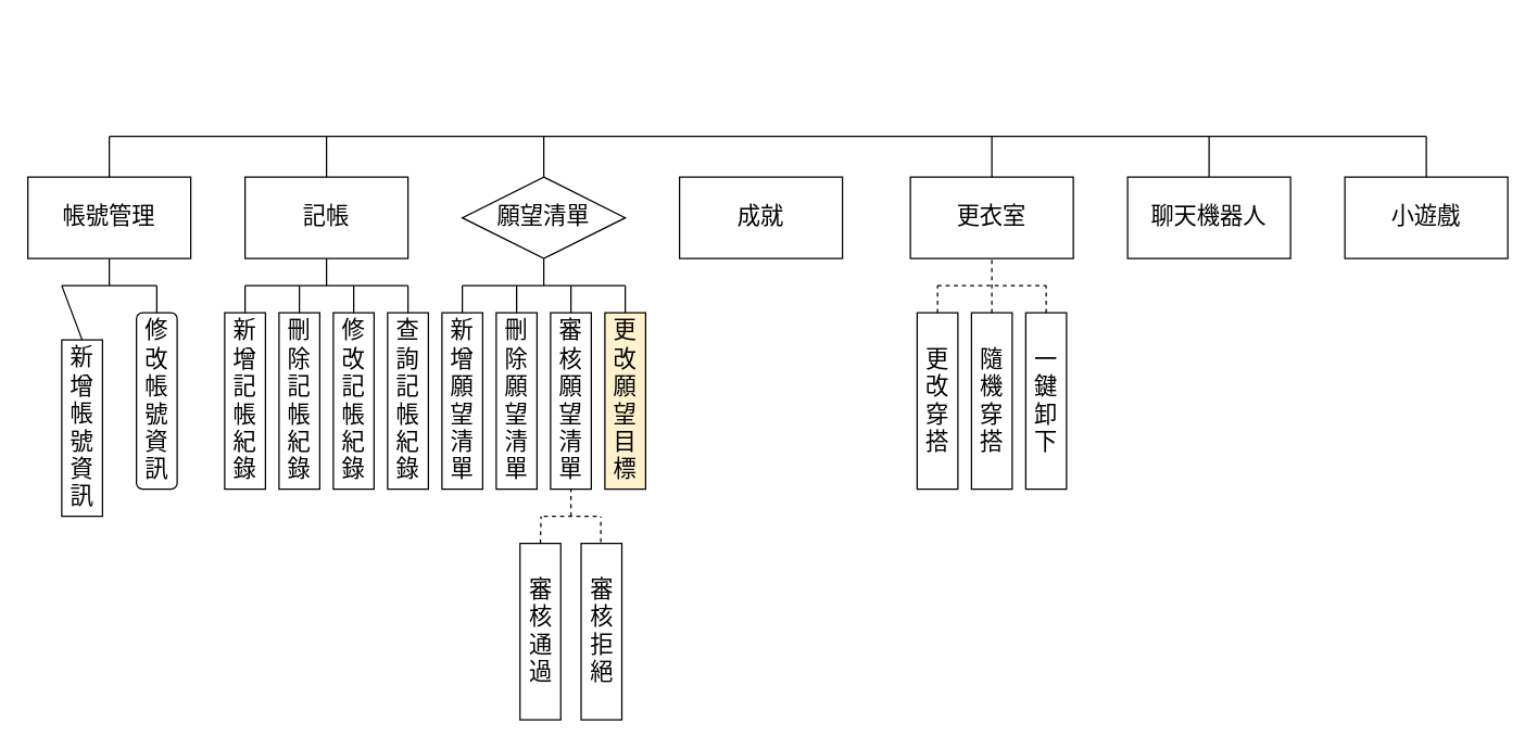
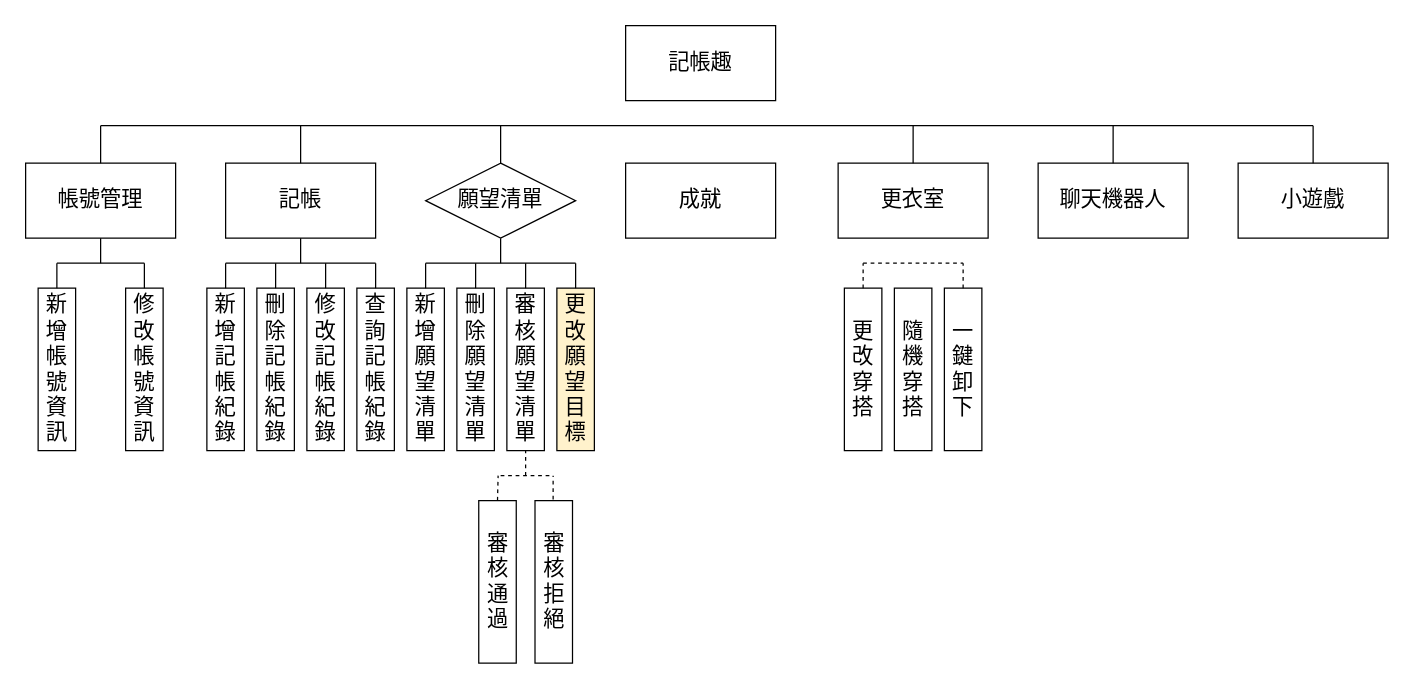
  <mxCell id="0" />
  <mxCell id="1" parent="0" />
+ <mxCell id="2" value="&lt;font style=&quot;font-size: 17px;&quot;&gt;記帳趣&lt;/font&gt;" style="rounded=0;whiteSpace=wrap;html=1;" vertex="1" parent="1"><mxGeometry x="500" y="20" width="120" height="60" as="geometry" /></mxCell>
  <mxCell id="3" value="&lt;font style=&quot;font-size: 17px;&quot;&gt;記帳&lt;/font&gt;" style="rounded=0;whiteSpace=wrap;html=1;" vertex="1" parent="1"><mxGeometry x="180" y="130" width="120" height="60" as="geometry" /></mxCell>
  <mxCell id="4" value="&lt;font style=&quot;font-size: 17px;&quot;&gt;成就&lt;/font&gt;" style="rounded=0;whiteSpace=wrap;html=1;" vertex="1" parent="1"><mxGeometry x="500" y="130" width="120" height="60" as="geometry" /></mxCell>
  <mxCell id="5" value="&lt;font style=&quot;font-size: 17px;&quot;&gt;願望清單&lt;/font&gt;" style="rhombus;whiteSpace=wrap;html=1;" vertex="1" parent="1"><mxGeometry x="340" y="130" width="120" height="60" as="geometry" /></mxCell>
  <mxCell id="6" value="&lt;font style=&quot;font-size: 17px;&quot;&gt;更衣室&lt;/font&gt;" style="rounded=0;whiteSpace=wrap;html=1;" vertex="1" parent="1"><mxGeometry x="670" y="130" width="120" height="60" as="geometry" /></mxCell>
  <mxCell id="7" value="&lt;font style=&quot;font-size: 17px;&quot;&gt;帳號管理&lt;/font&gt;" style="rounded=0;whiteSpace=wrap;html=1;" vertex="1" parent="1"><mxGeometry x="20" y="130" width="120" height="60" as="geometry" /></mxCell>
  <mxCell id="8" value="&lt;font style=&quot;font-size: 17px;&quot;&gt;聊天機器人&lt;/font&gt;" style="rounded=0;whiteSpace=wrap;html=1;" vertex="1" parent="1"><mxGeometry x="830" y="130" width="120" height="60" as="geometry" /></mxCell>
- <mxCell id="9" value="&lt;font style=&quot;font-size: 17px;&quot;&gt;修改帳號資訊&lt;/font&gt;" style="whiteSpace=wrap;html=1;rounded=1;" vertex="1" parent="1"><mxGeometry x="100" y="230" width="30" height="130" as="geometry" /></mxCell>
- <mxCell id="10" value="&lt;font style=&quot;font-size: 17px;&quot;&gt;新增帳號資訊&lt;/font&gt;" style="rounded=0;whiteSpace=wrap;html=1;" vertex="1" parent="1"><mxGeometry x="45" y="250" width="30" height="130" as="geometry" /></mxCell>
+ <mxCell id="9" value="&lt;font style=&quot;font-size: 17px;&quot;&gt;修改帳號資訊&lt;/font&gt;" style="rounded=0;whiteSpace=wrap;html=1;" vertex="1" parent="1"><mxGeometry x="100" y="230" width="30" height="130" as="geometry" /></mxCell>
+ <mxCell id="10" value="&lt;font style=&quot;font-size: 17px;&quot;&gt;新增帳號資訊&lt;/font&gt;" style="rounded=0;whiteSpace=wrap;html=1;" vertex="1" parent="1"><mxGeometry x="30" y="230" width="30" height="130" as="geometry" /></mxCell>
  <mxCell id="11" value="&lt;font style=&quot;font-size: 17px;&quot;&gt;新增記帳紀錄&lt;/font&gt;" style="rounded=0;whiteSpace=wrap;html=1;" vertex="1" parent="1"><mxGeometry x="165" y="230" width="30" height="130" as="geometry" /></mxCell>
  <mxCell id="12" value="&lt;font style=&quot;font-size: 17px;&quot;&gt;刪除記帳紀錄&lt;/font&gt;" style="rounded=0;whiteSpace=wrap;html=1;" vertex="1" parent="1"><mxGeometry x="205" y="230" width="30" height="130" as="geometry" /></mxCell>
  <mxCell id="13" value="&lt;font style=&quot;font-size: 17px;&quot;&gt;修改記帳紀錄&lt;/font&gt;" style="rounded=0;whiteSpace=wrap;html=1;" vertex="1" parent="1"><mxGeometry x="245" y="230" width="30" height="130" as="geometry" /></mxCell>
  <mxCell id="14" value="&lt;font style=&quot;font-size: 17px;&quot;&gt;查詢記帳紀錄&lt;/font&gt;" style="rounded=0;whiteSpace=wrap;html=1;" vertex="1" parent="1"><mxGeometry x="285" y="230" width="30" height="130" as="geometry" /></mxCell>
  <mxCell id="15" value="&lt;span style=&quot;font-size: 17px;&quot;&gt;小遊戲&lt;/span&gt;" style="rounded=0;whiteSpace=wrap;html=1;" vertex="1" parent="1"><mxGeometry x="990" y="130" width="120" height="60" as="geometry" /></mxCell>
  <mxCell id="16" value="&lt;font style=&quot;font-size: 17px;&quot;&gt;新增願望清單&lt;/font&gt;" style="rounded=0;whiteSpace=wrap;html=1;" vertex="1" parent="1"><mxGeometry x="325" y="230" width="30" height="130" as="geometry" /></mxCell>
  <mxCell id="17" value="&lt;font style=&quot;font-size: 17px;&quot;&gt;刪除願望清單&lt;/font&gt;" style="rounded=0;whiteSpace=wrap;html=1;" vertex="1" parent="1"><mxGeometry x="365" y="230" width="30" height="130" as="geometry" /></mxCell>
  <mxCell id="18" value="&lt;font style=&quot;font-size: 17px;&quot;&gt;審核願望清單&lt;/font&gt;" style="rounded=0;whiteSpace=wrap;html=1;" vertex="1" parent="1"><mxGeometry x="405" y="230" width="30" height="130" as="geometry" /></mxCell>
  <mxCell id="19" value="&lt;font style=&quot;font-size: 17px;&quot;&gt;更改穿搭&lt;/font&gt;" style="rounded=0;whiteSpace=wrap;html=1;" vertex="1" parent="1"><mxGeometry x="675" y="230" width="30" height="130" as="geometry" /></mxCell>
  <mxCell id="20" value="&lt;font style=&quot;font-size: 17px;&quot;&gt;隨機穿搭&lt;/font&gt;" style="rounded=0;whiteSpace=wrap;html=1;" vertex="1" parent="1"><mxGeometry x="715" y="230" width="30" height="130" as="geometry" /></mxCell>
  <mxCell id="21" value="&lt;font style=&quot;font-size: 17px;&quot;&gt;一鍵卸下&lt;/font&gt;" style="rounded=0;whiteSpace=wrap;html=1;" vertex="1" parent="1"><mxGeometry x="755" y="230" width="30" height="130" as="geometry" /></mxCell>
  <mxCell id="22" value="" style="endArrow=none;html=1;rounded=0;entryX=0.5;entryY=0;entryDx=0;entryDy=0;" edge="1" parent="1" target="7"><mxGeometry width="50" height="50" relative="1" as="geometry"><mxPoint x="80" y="100" as="sourcePoint" /><mxPoint x="650" y="200" as="targetPoint" /></mxGeometry></mxCell>
  <mxCell id="23" value="" style="endArrow=none;html=1;rounded=0;" edge="1" parent="1"><mxGeometry width="50" height="50" relative="1" as="geometry"><mxPoint x="80" y="100" as="sourcePoint" /><mxPoint x="1050" y="100" as="targetPoint" /></mxGeometry></mxCell>
  <mxCell id="24" value="" style="endArrow=none;html=1;rounded=0;exitX=0.5;exitY=0;exitDx=0;exitDy=0;" edge="1" parent="1" source="15"><mxGeometry width="50" height="50" relative="1" as="geometry"><mxPoint x="600" y="250" as="sourcePoint" /><mxPoint x="1050" y="100" as="targetPoint" /></mxGeometry></mxCell>
  <mxCell id="25" value="" style="endArrow=none;html=1;rounded=0;exitX=0.5;exitY=0;exitDx=0;exitDy=0;" edge="1" parent="1" source="3"><mxGeometry width="50" height="50" relative="1" as="geometry"><mxPoint x="600" y="250" as="sourcePoint" /><mxPoint x="240" y="100" as="targetPoint" /></mxGeometry></mxCell>
  <mxCell id="26" value="" style="endArrow=none;html=1;rounded=0;entryX=0.5;entryY=0;entryDx=0;entryDy=0;" edge="1" parent="1" target="5"><mxGeometry width="50" height="50" relative="1" as="geometry"><mxPoint x="400" y="100" as="sourcePoint" /><mxPoint x="650" y="200" as="targetPoint" /></mxGeometry></mxCell>
  <mxCell id="27" value="" style="endArrow=none;html=1;rounded=0;exitX=0.5;exitY=0;exitDx=0;exitDy=0;" edge="1" parent="1" source="6"><mxGeometry width="50" height="50" relative="1" as="geometry"><mxPoint x="600" y="250" as="sourcePoint" /><mxPoint x="730" y="100" as="targetPoint" /></mxGeometry></mxCell>
  <mxCell id="28" value="" style="endArrow=none;html=1;rounded=0;exitX=0.5;exitY=0;exitDx=0;exitDy=0;" edge="1" parent="1" source="8"><mxGeometry width="50" height="50" relative="1" as="geometry"><mxPoint x="600" y="250" as="sourcePoint" /><mxPoint x="890" y="100" as="targetPoint" /></mxGeometry></mxCell>
  <mxCell id="29" value="" style="endArrow=none;html=1;rounded=0;exitX=0.5;exitY=0;exitDx=0;exitDy=0;" edge="1" parent="1" source="10"><mxGeometry width="50" height="50" relative="1" as="geometry"><mxPoint x="600" y="250" as="sourcePoint" /><mxPoint x="45" y="210" as="targetPoint" /></mxGeometry></mxCell>
  <mxCell id="30" value="" style="endArrow=none;html=1;rounded=0;exitX=0.5;exitY=0;exitDx=0;exitDy=0;" edge="1" parent="1" source="9"><mxGeometry width="50" height="50" relative="1" as="geometry"><mxPoint x="600" y="250" as="sourcePoint" /><mxPoint x="115" y="210" as="targetPoint" /></mxGeometry></mxCell>
  <mxCell id="31" value="" style="endArrow=none;html=1;rounded=0;" edge="1" parent="1"><mxGeometry width="50" height="50" relative="1" as="geometry"><mxPoint x="45" y="210" as="sourcePoint" /><mxPoint x="115" y="210" as="targetPoint" /></mxGeometry></mxCell>
  <mxCell id="32" value="" style="endArrow=none;html=1;rounded=0;entryX=0.5;entryY=1;entryDx=0;entryDy=0;" edge="1" parent="1" target="7"><mxGeometry width="50" height="50" relative="1" as="geometry"><mxPoint x="80" y="210" as="sourcePoint" /><mxPoint x="650" y="200" as="targetPoint" /></mxGeometry></mxCell>
  <mxCell id="33" value="" style="endArrow=none;html=1;rounded=0;exitX=0.5;exitY=0;exitDx=0;exitDy=0;" edge="1" parent="1" source="11"><mxGeometry width="50" height="50" relative="1" as="geometry"><mxPoint x="600" y="250" as="sourcePoint" /><mxPoint x="180" y="210" as="targetPoint" /></mxGeometry></mxCell>
  <mxCell id="34" value="" style="endArrow=none;html=1;rounded=0;" edge="1" parent="1"><mxGeometry width="50" height="50" relative="1" as="geometry"><mxPoint x="180" y="210" as="sourcePoint" /><mxPoint x="300" y="210" as="targetPoint" /></mxGeometry></mxCell>
  <mxCell id="35" value="" style="endArrow=none;html=1;rounded=0;entryX=0.5;entryY=0;entryDx=0;entryDy=0;" edge="1" parent="1" target="14"><mxGeometry width="50" height="50" relative="1" as="geometry"><mxPoint x="300" y="210" as="sourcePoint" /><mxPoint x="650" y="200" as="targetPoint" /></mxGeometry></mxCell>
  <mxCell id="36" value="" style="endArrow=none;html=1;rounded=0;entryX=0.5;entryY=0;entryDx=0;entryDy=0;" edge="1" parent="1" target="12"><mxGeometry width="50" height="50" relative="1" as="geometry"><mxPoint x="220" y="210" as="sourcePoint" /><mxPoint x="650" y="200" as="targetPoint" /></mxGeometry></mxCell>
  <mxCell id="37" value="" style="endArrow=none;html=1;rounded=0;entryX=0.5;entryY=0;entryDx=0;entryDy=0;" edge="1" parent="1" target="13"><mxGeometry width="50" height="50" relative="1" as="geometry"><mxPoint x="260" y="210" as="sourcePoint" /><mxPoint x="650" y="200" as="targetPoint" /></mxGeometry></mxCell>
  <mxCell id="38" value="" style="endArrow=none;html=1;rounded=0;exitX=0.5;exitY=1;exitDx=0;exitDy=0;" edge="1" parent="1" source="3"><mxGeometry width="50" height="50" relative="1" as="geometry"><mxPoint x="600" y="250" as="sourcePoint" /><mxPoint x="240" y="210" as="targetPoint" /></mxGeometry></mxCell>
  <mxCell id="39" value="" style="endArrow=none;html=1;rounded=0;" edge="1" parent="1"><mxGeometry width="50" height="50" relative="1" as="geometry"><mxPoint x="340" y="210" as="sourcePoint" /><mxPoint x="460" y="210" as="targetPoint" /></mxGeometry></mxCell>
  <mxCell id="40" value="" style="endArrow=none;html=1;rounded=0;entryX=0.5;entryY=0;entryDx=0;entryDy=0;" edge="1" parent="1" target="16"><mxGeometry width="50" height="50" relative="1" as="geometry"><mxPoint x="340" y="210" as="sourcePoint" /><mxPoint x="630" y="200" as="targetPoint" /></mxGeometry></mxCell>
  <mxCell id="41" value="" style="endArrow=none;html=1;rounded=0;exitX=0.5;exitY=0;exitDx=0;exitDy=0;" edge="1" parent="1" source="18"><mxGeometry width="50" height="50" relative="1" as="geometry"><mxPoint x="580" y="250" as="sourcePoint" /><mxPoint x="420" y="210" as="targetPoint" /></mxGeometry></mxCell>
  <mxCell id="42" value="" style="endArrow=none;dashed=1;html=1;rounded=0;" edge="1" parent="1"><mxGeometry width="50" height="50" relative="1" as="geometry"><mxPoint x="690" y="210" as="sourcePoint" /><mxPoint x="770" y="210" as="targetPoint" /></mxGeometry></mxCell>
- <mxCell id="43" value="" style="endArrow=none;dashed=1;html=1;rounded=0;exitX=0.5;exitY=0;exitDx=0;exitDy=0;entryX=0.5;entryY=1;entryDx=0;entryDy=0;" edge="1" parent="1" source="20" target="6"><mxGeometry width="50" height="50" relative="1" as="geometry"><mxPoint x="600" y="250" as="sourcePoint" /><mxPoint x="650" y="200" as="targetPoint" /></mxGeometry></mxCell>
  <mxCell id="44" value="" style="endArrow=none;dashed=1;html=1;rounded=0;exitX=0.5;exitY=0;exitDx=0;exitDy=0;" edge="1" parent="1" source="19"><mxGeometry width="50" height="50" relative="1" as="geometry"><mxPoint x="600" y="250" as="sourcePoint" /><mxPoint x="690" y="210" as="targetPoint" /></mxGeometry></mxCell>
  <mxCell id="45" value="" style="endArrow=none;dashed=1;html=1;rounded=0;exitX=0.5;exitY=0;exitDx=0;exitDy=0;" edge="1" parent="1" source="21"><mxGeometry width="50" height="50" relative="1" as="geometry"><mxPoint x="600" y="250" as="sourcePoint" /><mxPoint x="770" y="210" as="targetPoint" /></mxGeometry></mxCell>
  <mxCell id="46" value="&lt;font style=&quot;font-size: 17px;&quot;&gt;審核通過&lt;/font&gt;" style="rounded=0;whiteSpace=wrap;html=1;" vertex="1" parent="1"><mxGeometry x="382.5" y="400" width="30" height="130" as="geometry" /></mxCell>
  <mxCell id="47" value="&lt;font style=&quot;font-size: 17px;&quot;&gt;審核拒絕&lt;/font&gt;" style="rounded=0;whiteSpace=wrap;html=1;" vertex="1" parent="1"><mxGeometry x="427.5" y="400" width="30" height="130" as="geometry" /></mxCell>
  <mxCell id="48" value="" style="endArrow=none;dashed=1;html=1;rounded=0;exitX=0.5;exitY=0;exitDx=0;exitDy=0;" edge="1" parent="1" source="46"><mxGeometry width="50" height="50" relative="1" as="geometry"><mxPoint x="580" y="270" as="sourcePoint" /><mxPoint x="398" y="380" as="targetPoint" /></mxGeometry></mxCell>
  <mxCell id="49" value="" style="endArrow=none;dashed=1;html=1;rounded=0;" edge="1" parent="1"><mxGeometry width="50" height="50" relative="1" as="geometry"><mxPoint x="400" y="380" as="sourcePoint" /><mxPoint x="440" y="380" as="targetPoint" /></mxGeometry></mxCell>
  <mxCell id="50" value="" style="endArrow=none;dashed=1;html=1;rounded=0;" edge="1" parent="1"><mxGeometry width="50" height="50" relative="1" as="geometry"><mxPoint x="442" y="399" as="sourcePoint" /><mxPoint x="442" y="380" as="targetPoint" /></mxGeometry></mxCell>
  <mxCell id="51" value="" style="endArrow=none;dashed=1;html=1;rounded=0;entryX=0.5;entryY=1;entryDx=0;entryDy=0;" edge="1" parent="1" target="18"><mxGeometry width="50" height="50" relative="1" as="geometry"><mxPoint x="420" y="380" as="sourcePoint" /><mxPoint x="630" y="320" as="targetPoint" /></mxGeometry></mxCell>
  <mxCell id="52" value="&lt;font style=&quot;font-size: 17px;&quot;&gt;更改願望目標&lt;/font&gt;" style="rounded=0;whiteSpace=wrap;html=1;fillColor=#fff2cc;" vertex="1" parent="1"><mxGeometry x="445" y="230" width="30" height="130" as="geometry" /></mxCell>
  <mxCell id="53" value="" style="endArrow=none;html=1;rounded=0;exitX=0.5;exitY=0;exitDx=0;exitDy=0;" edge="1" parent="1" source="17"><mxGeometry width="50" height="50" relative="1" as="geometry"><mxPoint x="520" y="360" as="sourcePoint" /><mxPoint x="380" y="210" as="targetPoint" /></mxGeometry></mxCell>
  <mxCell id="54" value="" style="endArrow=none;html=1;rounded=0;entryX=0.5;entryY=0;entryDx=0;entryDy=0;" edge="1" parent="1" target="52"><mxGeometry width="50" height="50" relative="1" as="geometry"><mxPoint x="460" y="210" as="sourcePoint" /><mxPoint x="570" y="310" as="targetPoint" /></mxGeometry></mxCell>
  <mxCell id="55" value="" style="endArrow=none;html=1;rounded=0;entryX=0.5;entryY=1;entryDx=0;entryDy=0;" edge="1" parent="1" target="5"><mxGeometry width="50" height="50" relative="1" as="geometry"><mxPoint x="400" y="210" as="sourcePoint" /><mxPoint x="590" y="310" as="targetPoint" /></mxGeometry></mxCell>
